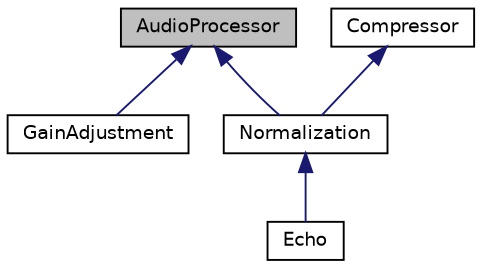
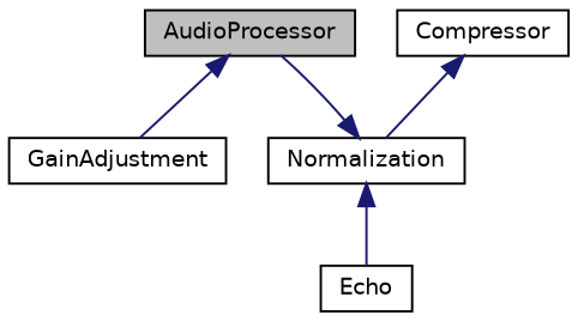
  digraph {
    node [color=black fillcolor=white fontname=Helvetica fontsize=10 shape=record style=filled]
    edge [color=midnightblue dir=back fontname=Helvetica fontsize=10 labelfontname=Helvetica labelfontsize=10 style=solid]
    n1 [fillcolor=grey75 fontcolor=black height=0.2 label=AudioProcessor width=0.4]
    n2 [height=0.2 label=GainAdjustment width=0.4]
    n3 [height=0.2 label=Normalization width=0.4]
    n4 [height=0.2 label=Echo width=0.4]
    n5 [height=0.2 label=Compressor width=0.4]
    n1 -> n2
-   n1 -> n3
+   n3 -> n1
    n3 -> n4
    n5 -> n3
  }
